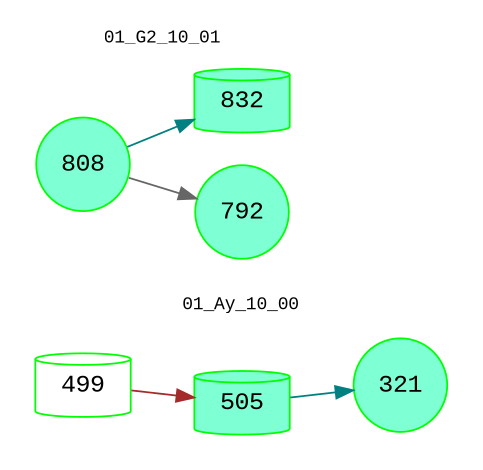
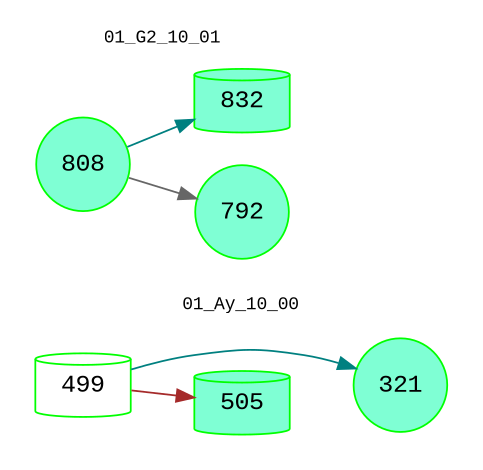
  digraph {
    fontname="Liberation Mono"
    rankdir=LR
    node [color=green fillcolor=aquamarine fontname="Liberation Mono" shape=cylinder style=filled]
    edge [color=teal fontname="Liberation Mono"]
    n1 [fillcolor=white label=499]
    n2 [label=505]
    n3 [label=321 shape=circle]
    n4 [label=808 shape=circle]
    n5 [label=792 shape=circle]
    n6 [label=832]
    subgraph cluster_1 {
      color=white
      fontsize=10
      label="01_Ay_10_00"
      n1
      n2
      n3
    }
    subgraph cluster_2 {
      color=white
      fontsize=10
      label="01_G2_10_01"
      n4
      n5
      n6
    }
    n1 -> n2 [color=brown]
-   n2 -> n3
+   n1 -> n3
    n4 -> n5 [color=gray40]
    n4 -> n6
  }
